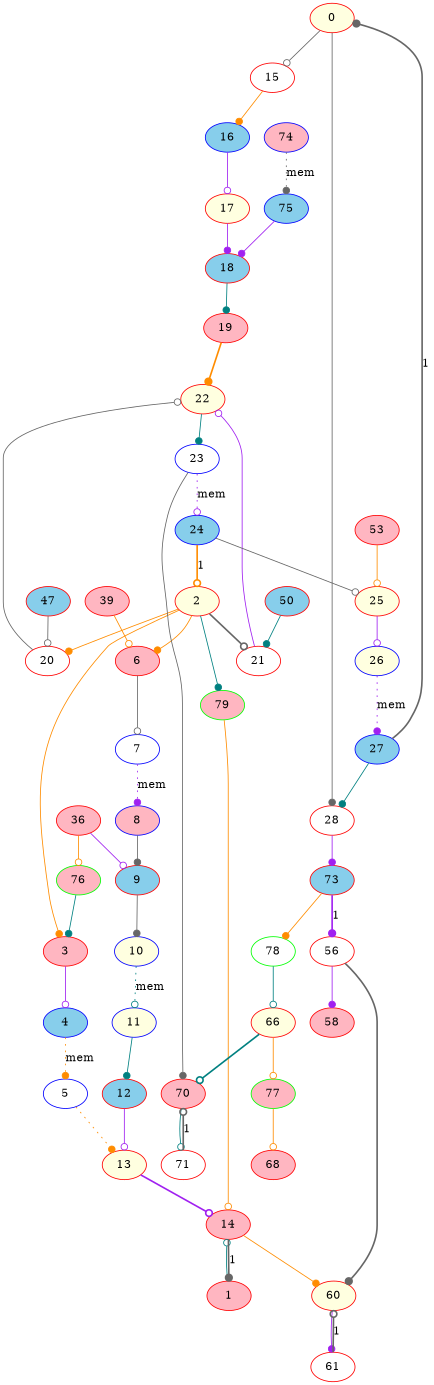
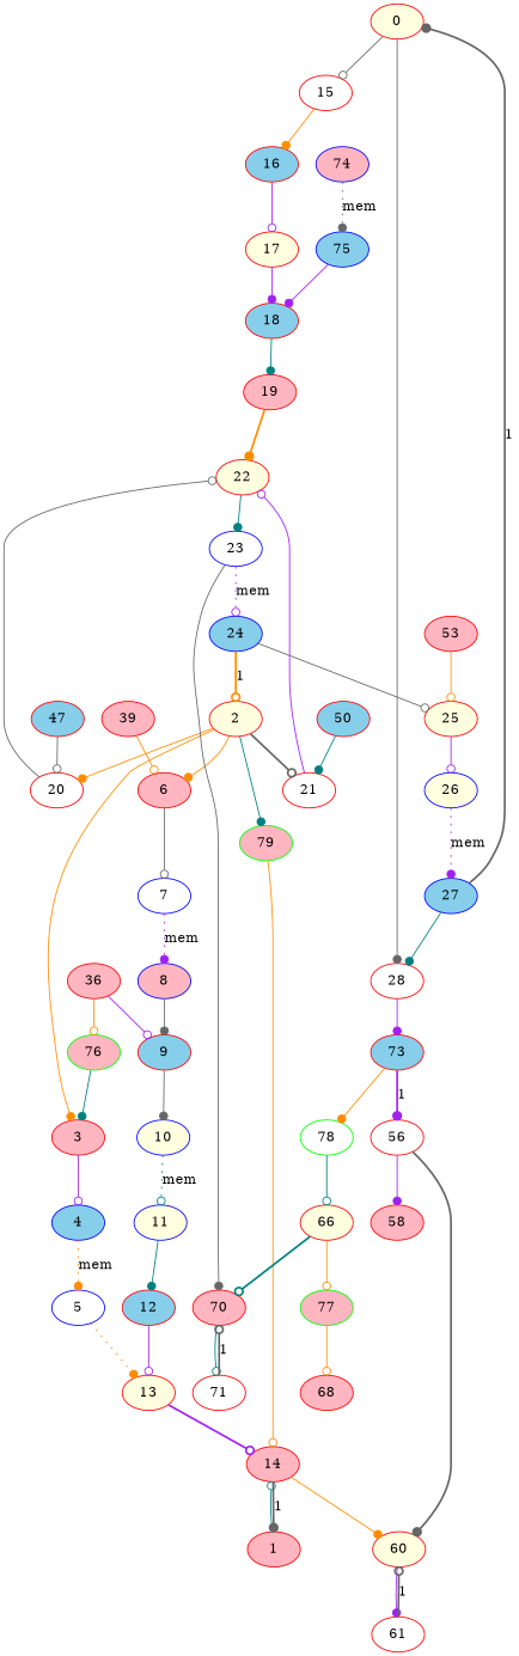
  digraph {
    node [color=red fillcolor=lightpink style=filled]
    edge [arrowhead=dot color=gray40]
    0 [fillcolor=lightyellow]
    15 [fillcolor=white]
    28 [fillcolor=white]
-   16 [color=blue fillcolor=skyblue]
+   16 [fillcolor=skyblue]
    73 [fillcolor=skyblue]
    1
    14
    60 [fillcolor=lightyellow]
    2 [fillcolor=lightyellow]
    3
    6
    20 [fillcolor=white]
    21 [fillcolor=white]
    79 [color=green]
    4 [color=blue fillcolor=skyblue]
    7 [color=blue fillcolor=white]
    22 [fillcolor=lightyellow]
    5 [color=blue fillcolor=white]
    13 [fillcolor=lightyellow]
    8 [color=blue]
    9 [fillcolor=skyblue]
    10 [color=blue fillcolor=lightyellow]
    11 [color=blue fillcolor=lightyellow]
    12 [fillcolor=skyblue]
    61 [fillcolor=white]
    17 [fillcolor=lightyellow]
    18 [fillcolor=skyblue]
    19
    23 [color=blue fillcolor=white]
    24 [color=blue fillcolor=skyblue]
    70
    25 [fillcolor=lightyellow]
    71 [fillcolor=white]
    26 [color=blue fillcolor=lightyellow]
    27 [color=blue fillcolor=skyblue]
    56 [fillcolor=white]
    78 [color=green fillcolor=white]
    36
    76 [color=green]
    39
    47 [fillcolor=skyblue]
    50 [fillcolor=skyblue]
    53
    58
    66 [fillcolor=lightyellow]
    77 [color=green]
    68
    74 [color=blue]
    75 [color=blue fillcolor=skyblue]
    0 -> 15 [arrowhead=odot]
    0 -> 28
    15 -> 16 [color=darkorange]
    28 -> 73 [color=purple]
    16 -> 17 [arrowhead=odot color=purple]
    73 -> 56 [color=purple label=1 style=bold]
    73 -> 78 [color=darkorange]
    1 -> 14 [arrowhead=odot color=teal]
    14 -> 1 [label=1 style=bold]
    14 -> 60 [color=darkorange]
    60 -> 61 [color=purple]
    2 -> 3 [color=darkorange]
    2 -> 6 [color=darkorange]
    2 -> 20 [color=darkorange]
    2 -> 21 [arrowhead=odot style=bold]
    2 -> 79 [color=teal]
    3 -> 4 [arrowhead=odot color=purple]
    6 -> 7 [arrowhead=odot]
    20 -> 22 [arrowhead=odot]
    21 -> 22 [arrowhead=odot color=purple]
    79 -> 14 [arrowhead=odot color=darkorange]
    4 -> 5 [color=darkorange label=mem style=dotted]
    7 -> 8 [color=purple label=mem style=dotted]
    22 -> 23 [color=teal]
    5 -> 13 [color=darkorange style=dotted]
    13 -> 14 [arrowhead=odot color=purple style=bold]
    8 -> 9
    9 -> 10
    10 -> 11 [arrowhead=odot color=teal label=mem style=dotted]
    11 -> 12 [color=teal]
    12 -> 13 [arrowhead=odot color=purple]
    61 -> 60 [arrowhead=odot label=1 style=bold]
    17 -> 18 [color=purple]
    18 -> 19 [color=teal]
    19 -> 22 [color=darkorange style=bold]
    23 -> 24 [arrowhead=odot color=purple label=mem style=dotted]
    23 -> 70
    24 -> 2 [arrowhead=odot color=darkorange label=1 style=bold]
    24 -> 25 [arrowhead=odot]
    70 -> 71 [arrowhead=odot color=teal]
    25 -> 26 [arrowhead=odot color=purple]
    71 -> 70 [arrowhead=odot label=1 style=bold]
    26 -> 27 [color=purple label=mem style=dotted]
    27 -> 0 [label=1 style=bold]
    27 -> 28 [color=teal]
    56 -> 60 [style=bold]
    56 -> 58 [color=purple]
    78 -> 66 [arrowhead=odot color=teal]
    36 -> 9 [arrowhead=odot color=purple]
    36 -> 76 [arrowhead=odot color=darkorange]
    76 -> 3 [color=teal]
    39 -> 6 [arrowhead=odot color=darkorange]
    47 -> 20 [arrowhead=odot]
    50 -> 21 [color=teal]
    53 -> 25 [arrowhead=odot color=darkorange]
    66 -> 70 [arrowhead=odot color=teal style=bold]
    66 -> 77 [arrowhead=odot color=darkorange]
    77 -> 68 [arrowhead=odot color=darkorange]
    74 -> 75 [label=mem style=dotted]
    75 -> 18 [color=purple]
  }
